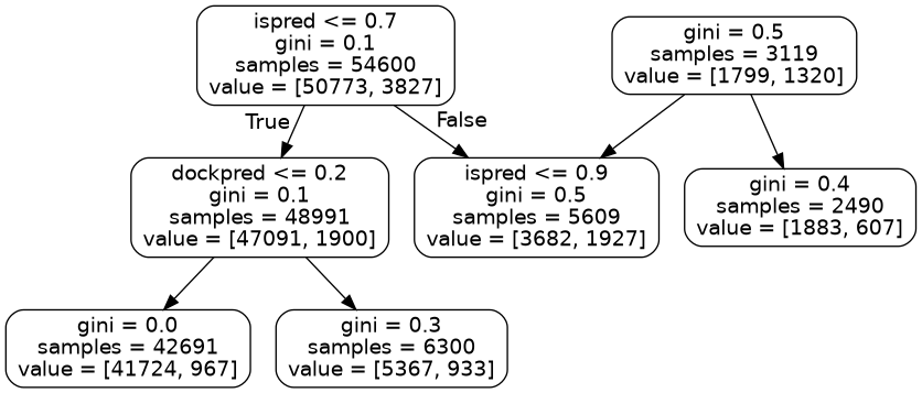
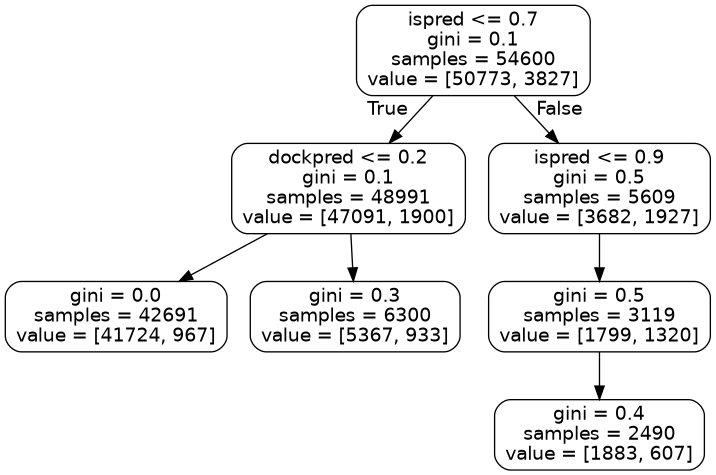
  digraph {
    fontname="DejaVu Sans"
    node [color=black fontname="DejaVu Sans" shape=box style=rounded]
    edge [fontname="DejaVu Sans"]
    n1 [label="ispred <= 0.7\ngini = 0.1\nsamples = 54600\nvalue = [50773, 3827]"]
    n2 [label="dockpred <= 0.2\ngini = 0.1\nsamples = 48991\nvalue = [47091, 1900]"]
    n3 [label="ispred <= 0.9\ngini = 0.5\nsamples = 5609\nvalue = [3682, 1927]"]
    n4 [label="gini = 0.0\nsamples = 42691\nvalue = [41724, 967]"]
    n5 [label="gini = 0.3\nsamples = 6300\nvalue = [5367, 933]"]
    n6 [label="gini = 0.5\nsamples = 3119\nvalue = [1799, 1320]"]
    n7 [label="gini = 0.4\nsamples = 2490\nvalue = [1883, 607]"]
    n1 -> n2 [headlabel=True labelangle=45 labeldistance=2.5]
    n1 -> n3 [headlabel=False labelangle=-45 labeldistance=2.5]
    n2 -> n4
    n2 -> n5
-   n6 -> n3
+   n3 -> n6
    n6 -> n7
  }
